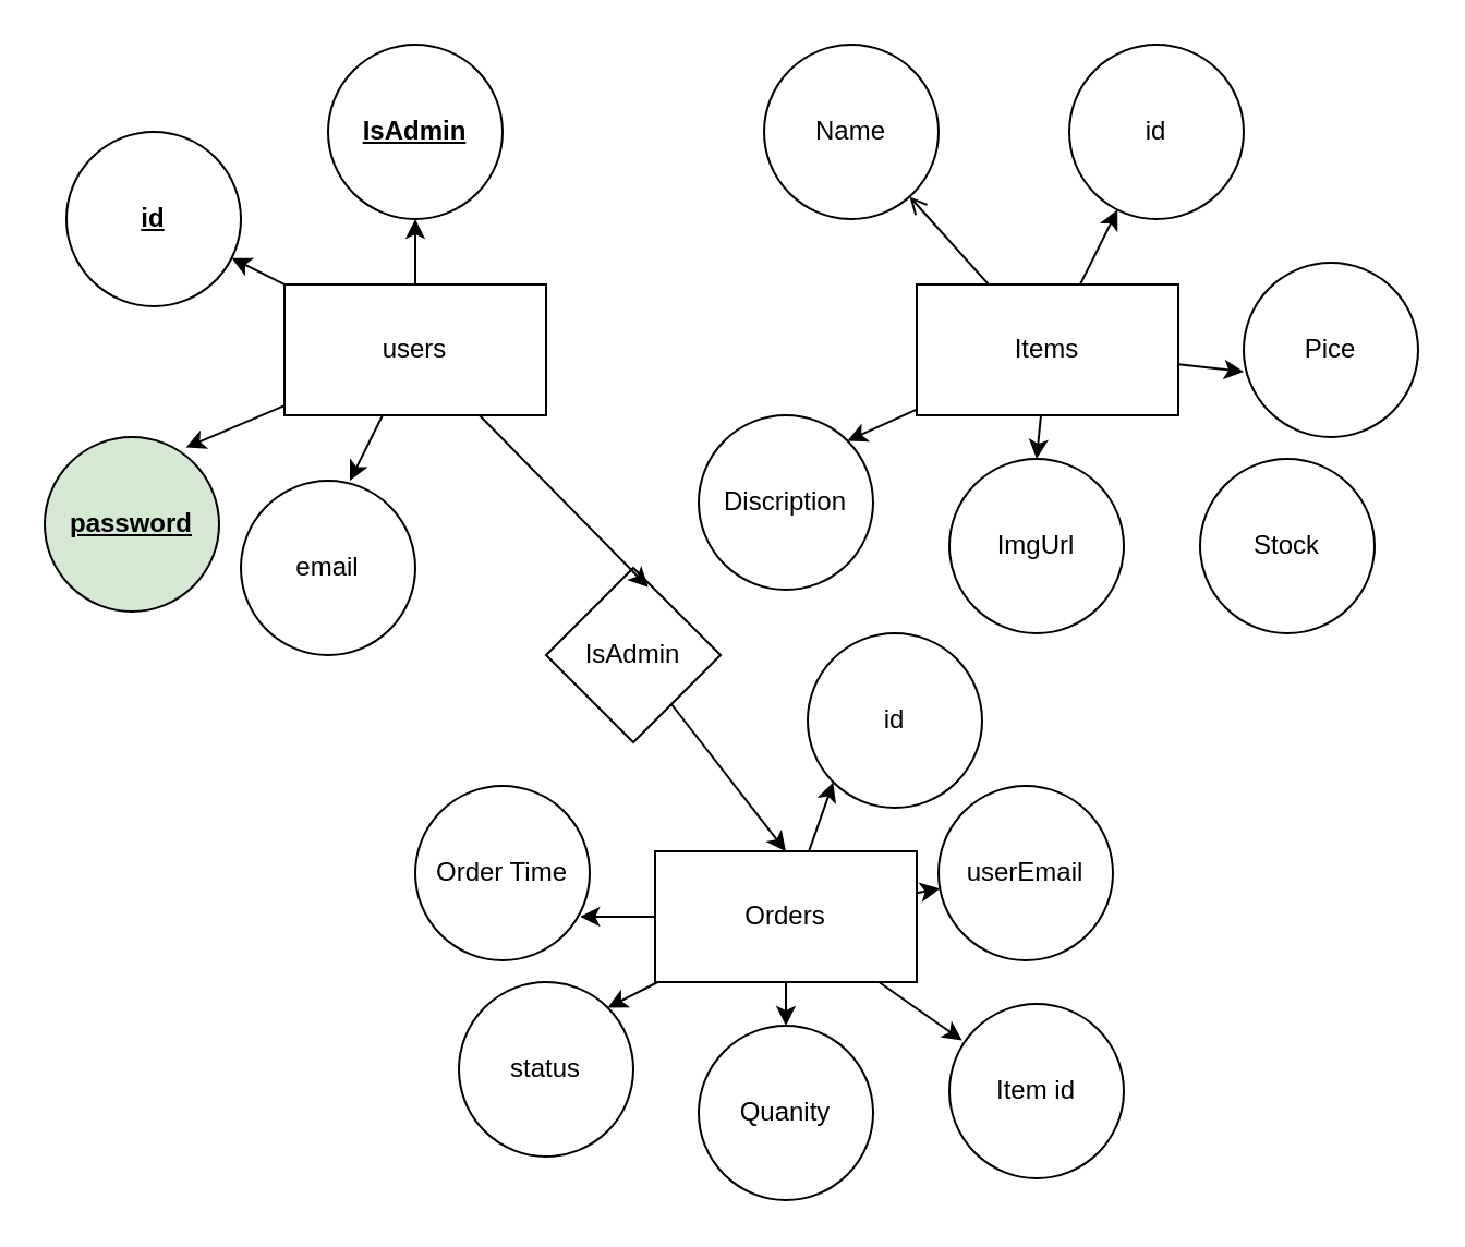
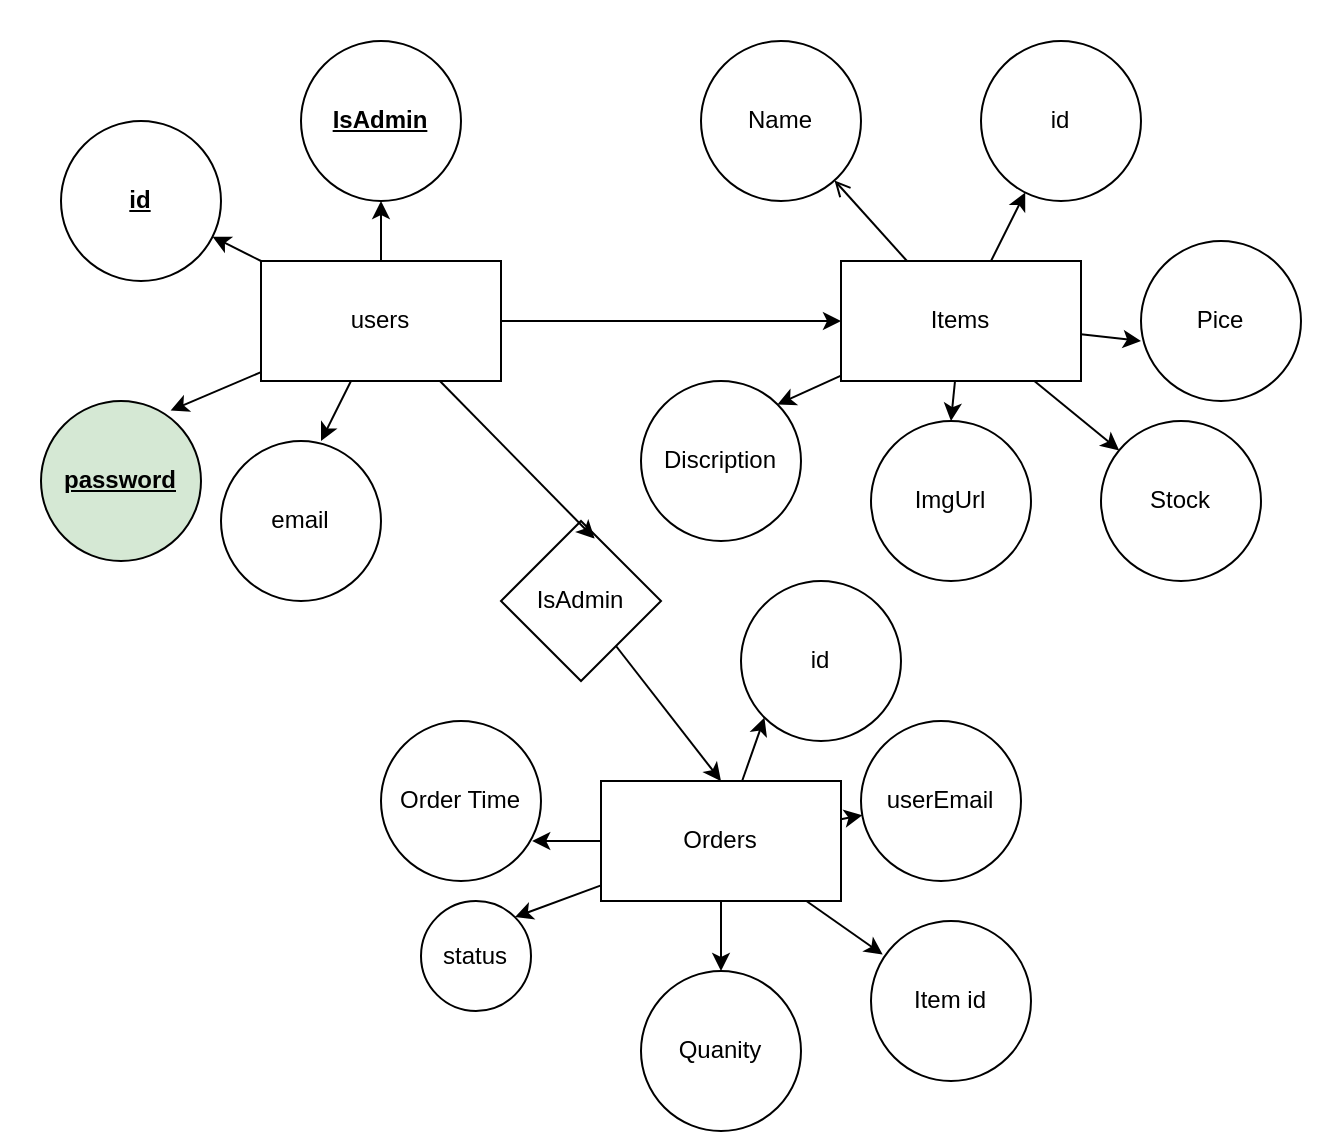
  <mxCell id="0" />
  <mxCell id="1" parent="0" />
  <mxCell id="2" style="edgeStyle=none;html=1;" edge="1" parent="1" source="5" target="6"><mxGeometry relative="1" as="geometry" /></mxCell>
  <mxCell id="3" style="edgeStyle=none;html=1;entryX=0.5;entryY=1;entryDx=0;entryDy=0;" edge="1" parent="1" source="5" target="8"><mxGeometry relative="1" as="geometry" /></mxCell>
+ <mxCell id="4" style="edgeStyle=none;html=1;entryX=0;entryY=0.5;entryDx=0;entryDy=0;" edge="1" parent="1" source="5" target="17"><mxGeometry relative="1" as="geometry" /></mxCell>
  <mxCell id="5" value="users" style="whiteSpace=wrap;html=1;" vertex="1" parent="1"><mxGeometry x="130" y="130" width="120" height="60" as="geometry" /></mxCell>
  <mxCell id="6" value="&lt;b&gt;&lt;u&gt;id&lt;/u&gt;&lt;/b&gt;" style="ellipse;whiteSpace=wrap;html=1;" vertex="1" parent="1"><mxGeometry x="30" y="60" width="80" height="80" as="geometry" /></mxCell>
  <mxCell id="7" value="&lt;b&gt;&lt;u&gt;password&lt;/u&gt;&lt;/b&gt;" style="ellipse;whiteSpace=wrap;html=1;fillColor=#d5e8d4;" vertex="1" parent="1"><mxGeometry x="20" y="200" width="80" height="80" as="geometry" /></mxCell>
  <mxCell id="8" value="&lt;b&gt;&lt;u&gt;IsAdmin&lt;/u&gt;&lt;/b&gt;" style="ellipse;whiteSpace=wrap;html=1;" vertex="1" parent="1"><mxGeometry x="150" y="20" width="80" height="80" as="geometry" /></mxCell>
  <mxCell id="9" value="email" style="ellipse;whiteSpace=wrap;html=1;" vertex="1" parent="1"><mxGeometry x="110" y="220" width="80" height="80" as="geometry" /></mxCell>
  <mxCell id="10" style="edgeStyle=none;html=1;entryX=0.81;entryY=0.06;entryDx=0;entryDy=0;entryPerimeter=0;" edge="1" parent="1" source="5" target="7"><mxGeometry relative="1" as="geometry" /></mxCell>
  <mxCell id="11" style="edgeStyle=none;html=1;entryX=0.625;entryY=0;entryDx=0;entryDy=0;entryPerimeter=0;" edge="1" parent="1" source="5" target="9"><mxGeometry relative="1" as="geometry" /></mxCell>
  <mxCell id="12" style="edgeStyle=none;html=1;" edge="1" parent="1" source="17" target="20"><mxGeometry relative="1" as="geometry" /></mxCell>
  <mxCell id="13" style="edgeStyle=none;html=1;endArrow=open;" edge="1" parent="1" source="17" target="18"><mxGeometry relative="1" as="geometry" /></mxCell>
  <mxCell id="14" style="edgeStyle=none;html=1;entryX=1;entryY=0;entryDx=0;entryDy=0;" edge="1" parent="1" source="17" target="22"><mxGeometry relative="1" as="geometry" /></mxCell>
  <mxCell id="15" style="edgeStyle=none;html=1;entryX=0.5;entryY=0;entryDx=0;entryDy=0;" edge="1" parent="1" source="17" target="23"><mxGeometry relative="1" as="geometry" /></mxCell>
+ <mxCell id="16" style="edgeStyle=none;html=1;" edge="1" parent="1" source="17" target="19"><mxGeometry relative="1" as="geometry" /></mxCell>
  <mxCell id="17" value="Items" style="whiteSpace=wrap;html=1;" vertex="1" parent="1"><mxGeometry x="420" y="130" width="120" height="60" as="geometry" /></mxCell>
  <mxCell id="18" value="Name" style="ellipse;whiteSpace=wrap;html=1;" vertex="1" parent="1"><mxGeometry x="350" y="20" width="80" height="80" as="geometry" /></mxCell>
  <mxCell id="19" value="Stock" style="ellipse;whiteSpace=wrap;html=1;" vertex="1" parent="1"><mxGeometry x="550" y="210" width="80" height="80" as="geometry" /></mxCell>
  <mxCell id="20" value="id" style="ellipse;whiteSpace=wrap;html=1;" vertex="1" parent="1"><mxGeometry x="490" y="20" width="80" height="80" as="geometry" /></mxCell>
  <mxCell id="21" value="Pice" style="ellipse;whiteSpace=wrap;html=1;" vertex="1" parent="1"><mxGeometry x="570" y="120" width="80" height="80" as="geometry" /></mxCell>
  <mxCell id="22" value="Discription" style="ellipse;whiteSpace=wrap;html=1;" vertex="1" parent="1"><mxGeometry x="320" y="190" width="80" height="80" as="geometry" /></mxCell>
  <mxCell id="23" value="ImgUrl" style="ellipse;whiteSpace=wrap;html=1;" vertex="1" parent="1"><mxGeometry x="435" y="210" width="80" height="80" as="geometry" /></mxCell>
  <mxCell id="24" style="edgeStyle=none;html=1;entryX=0;entryY=0.625;entryDx=0;entryDy=0;entryPerimeter=0;" edge="1" parent="1" source="17" target="21"><mxGeometry relative="1" as="geometry" /></mxCell>
  <mxCell id="25" style="edgeStyle=none;html=1;entryX=0;entryY=1;entryDx=0;entryDy=0;" edge="1" parent="1" source="29" target="37"><mxGeometry relative="1" as="geometry" /></mxCell>
  <mxCell id="26" style="edgeStyle=none;html=1;" edge="1" parent="1" source="29" target="33"><mxGeometry relative="1" as="geometry" /></mxCell>
  <mxCell id="27" style="edgeStyle=none;html=1;entryX=0.5;entryY=0;entryDx=0;entryDy=0;" edge="1" parent="1" source="29" target="35"><mxGeometry relative="1" as="geometry" /></mxCell>
  <mxCell id="28" style="edgeStyle=none;html=1;entryX=1;entryY=0;entryDx=0;entryDy=0;" edge="1" parent="1" source="29" target="36"><mxGeometry relative="1" as="geometry" /></mxCell>
  <mxCell id="29" value="Orders" style="whiteSpace=wrap;html=1;" vertex="1" parent="1"><mxGeometry x="300" y="390" width="120" height="60" as="geometry" /></mxCell>
  <mxCell id="30" style="edgeStyle=none;html=1;entryX=0.5;entryY=0;entryDx=0;entryDy=0;" edge="1" parent="1" source="31" target="29"><mxGeometry relative="1" as="geometry" /></mxCell>
  <mxCell id="31" value="IsAdmin" style="rhombus;whiteSpace=wrap;html=1;" vertex="1" parent="1"><mxGeometry x="250" y="260" width="80" height="80" as="geometry" /></mxCell>
  <mxCell id="32" style="edgeStyle=none;html=1;entryX=0.585;entryY=0.11;entryDx=0;entryDy=0;entryPerimeter=0;" edge="1" parent="1" source="5" target="31"><mxGeometry relative="1" as="geometry" /></mxCell>
  <mxCell id="33" value="userEmail" style="ellipse;whiteSpace=wrap;html=1;" vertex="1" parent="1"><mxGeometry x="430" y="360" width="80" height="80" as="geometry" /></mxCell>
  <mxCell id="34" value="Item id" style="ellipse;whiteSpace=wrap;html=1;" vertex="1" parent="1"><mxGeometry x="435" y="460" width="80" height="80" as="geometry" /></mxCell>
- <mxCell id="35" value="Quanity" style="ellipse;whiteSpace=wrap;html=1;" vertex="1" parent="1"><mxGeometry x="320" y="470" width="80" height="80" as="geometry" /></mxCell>
- <mxCell id="36" value="status" style="ellipse;whiteSpace=wrap;html=1;" vertex="1" parent="1"><mxGeometry x="210" y="450" width="80" height="80" as="geometry" /></mxCell>
+ <mxCell id="35" value="Quanity" style="ellipse;whiteSpace=wrap;html=1;" vertex="1" parent="1"><mxGeometry x="320" y="485" width="80" height="80" as="geometry" /></mxCell>
+ <mxCell id="36" value="status" style="ellipse;whiteSpace=wrap;html=1;" vertex="1" parent="1"><mxGeometry x="210" y="450" width="55" height="55" as="geometry" /></mxCell>
  <mxCell id="37" value="id" style="ellipse;whiteSpace=wrap;html=1;" vertex="1" parent="1"><mxGeometry x="370" y="290" width="80" height="80" as="geometry" /></mxCell>
  <mxCell id="38" value="Order Time" style="ellipse;whiteSpace=wrap;html=1;" vertex="1" parent="1"><mxGeometry x="190" y="360" width="80" height="80" as="geometry" /></mxCell>
  <mxCell id="39" style="edgeStyle=none;html=1;entryX=0.073;entryY=0.21;entryDx=0;entryDy=0;entryPerimeter=0;" edge="1" parent="1" source="29" target="34"><mxGeometry relative="1" as="geometry" /></mxCell>
  <mxCell id="40" style="edgeStyle=none;html=1;entryX=0.945;entryY=0.75;entryDx=0;entryDy=0;entryPerimeter=0;" edge="1" parent="1" source="29" target="38"><mxGeometry relative="1" as="geometry" /></mxCell>
